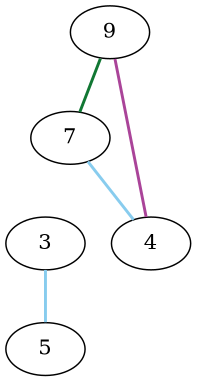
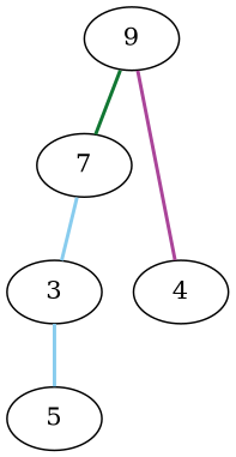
  graph {
    rankdir=BT
    edge [color="#88CCEE" style=bold]
    n1 [label=7]
    n2 [label=9]
    3
    4
    5
    n1 -- n2 [color="#117733"]
-   4 -- n1
+   3 -- n1
    4 -- n2 [color="#AA4499"]
    5 -- 3
  }
